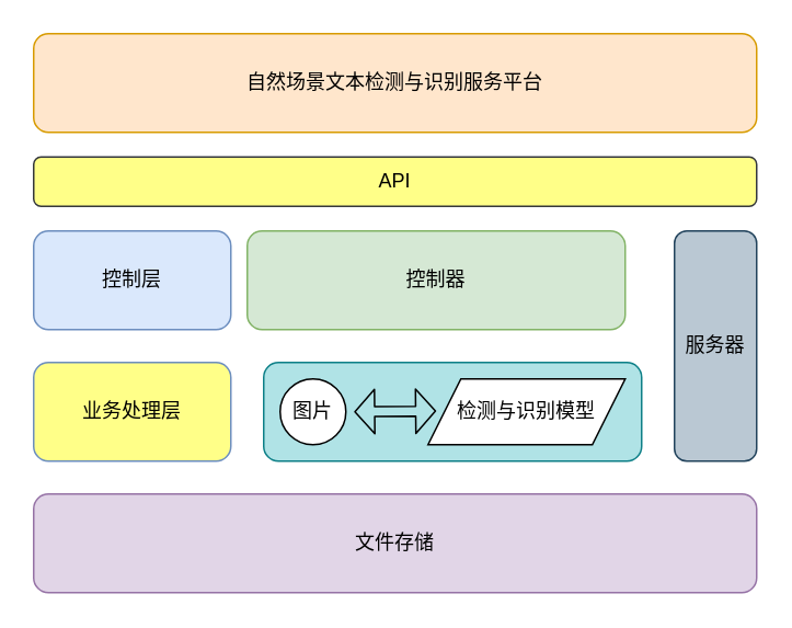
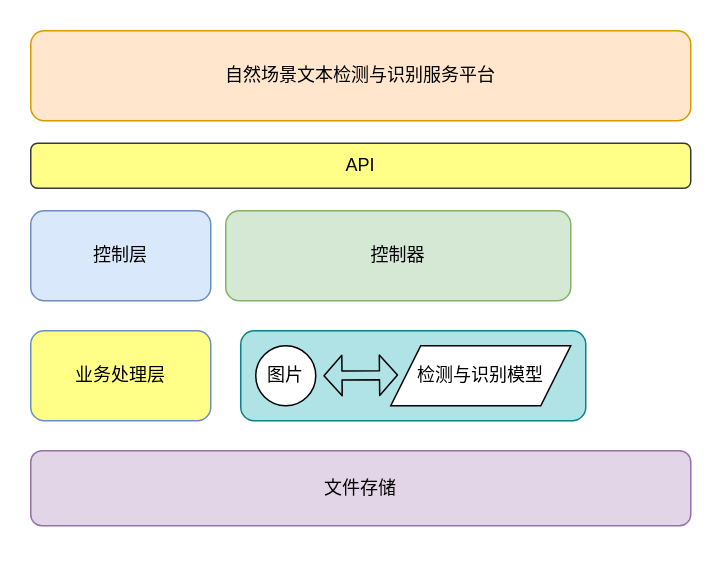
  <mxCell id="0" />
  <mxCell id="1" parent="0" />
  <mxCell id="2" value="自然场景文本检测与识别服务平台" style="rounded=1;whiteSpace=wrap;html=1;fillColor=#ffe6cc;strokeColor=#d79b00;" vertex="1" parent="1"><mxGeometry x="20" y="20" width="440" height="60" as="geometry" /></mxCell>
  <mxCell id="3" value="控制层" style="rounded=1;whiteSpace=wrap;html=1;fillColor=#dae8fc;strokeColor=#6c8ebf;" vertex="1" parent="1"><mxGeometry x="20" y="140" width="120" height="60" as="geometry" /></mxCell>
  <mxCell id="4" value="业务处理层" style="rounded=1;whiteSpace=wrap;html=1;fillColor=#ffff88;strokeColor=#6c8ebf;" vertex="1" parent="1"><mxGeometry x="20" y="220" width="120" height="60" as="geometry" /></mxCell>
- <mxCell id="5" value="文件存储" style="rounded=1;whiteSpace=wrap;html=1;fillColor=#e1d5e7;strokeColor=#9673a6;" vertex="1" parent="1"><mxGeometry x="20" y="300" width="440" height="60" as="geometry" /></mxCell>
+ <mxCell id="5" value="文件存储" style="rounded=1;whiteSpace=wrap;html=1;fillColor=#e1d5e7;strokeColor=#9673a6;" vertex="1" parent="1"><mxGeometry x="20" y="300" width="440" height="50" as="geometry" /></mxCell>
  <mxCell id="6" value="控制器" style="rounded=1;whiteSpace=wrap;html=1;fillColor=#d5e8d4;strokeColor=#82b366;" vertex="1" parent="1"><mxGeometry x="150" y="140" width="230" height="60" as="geometry" /></mxCell>
  <mxCell id="7" value="" style="rounded=1;whiteSpace=wrap;html=1;fillColor=#b0e3e6;strokeColor=#0e8088;" vertex="1" parent="1"><mxGeometry x="160" y="220" width="230" height="60" as="geometry" /></mxCell>
- <mxCell id="8" value="服务器" style="rounded=1;whiteSpace=wrap;html=1;fillColor=#bac8d3;strokeColor=#23445d;" vertex="1" parent="1"><mxGeometry x="410" y="140" width="50" height="140" as="geometry" /></mxCell>
  <mxCell id="9" value="图片" style="ellipse;whiteSpace=wrap;html=1;" vertex="1" parent="1"><mxGeometry x="170" y="230" width="40" height="40" as="geometry" /></mxCell>
  <mxCell id="10" value="检测与识别模型" style="shape=parallelogram;perimeter=parallelogramPerimeter;whiteSpace=wrap;html=1;fixedSize=1;" vertex="1" parent="1"><mxGeometry x="260" y="230" width="120" height="40" as="geometry" /></mxCell>
  <mxCell id="11" value="" style="shape=flexArrow;endArrow=classic;startArrow=classic;html=1;width=6;startSize=3.67;endSize=3.67;" edge="1" parent="1"><mxGeometry width="50" height="50" relative="1" as="geometry"><mxPoint x="215" y="250" as="sourcePoint" /><mxPoint x="265" y="249.5" as="targetPoint" /></mxGeometry></mxCell>
  <mxCell id="12" value="API" style="rounded=1;whiteSpace=wrap;html=1;fillColor=#ffff88;strokeColor=#36393d;" vertex="1" parent="1"><mxGeometry x="20" y="95" width="440" height="30" as="geometry" /></mxCell>
